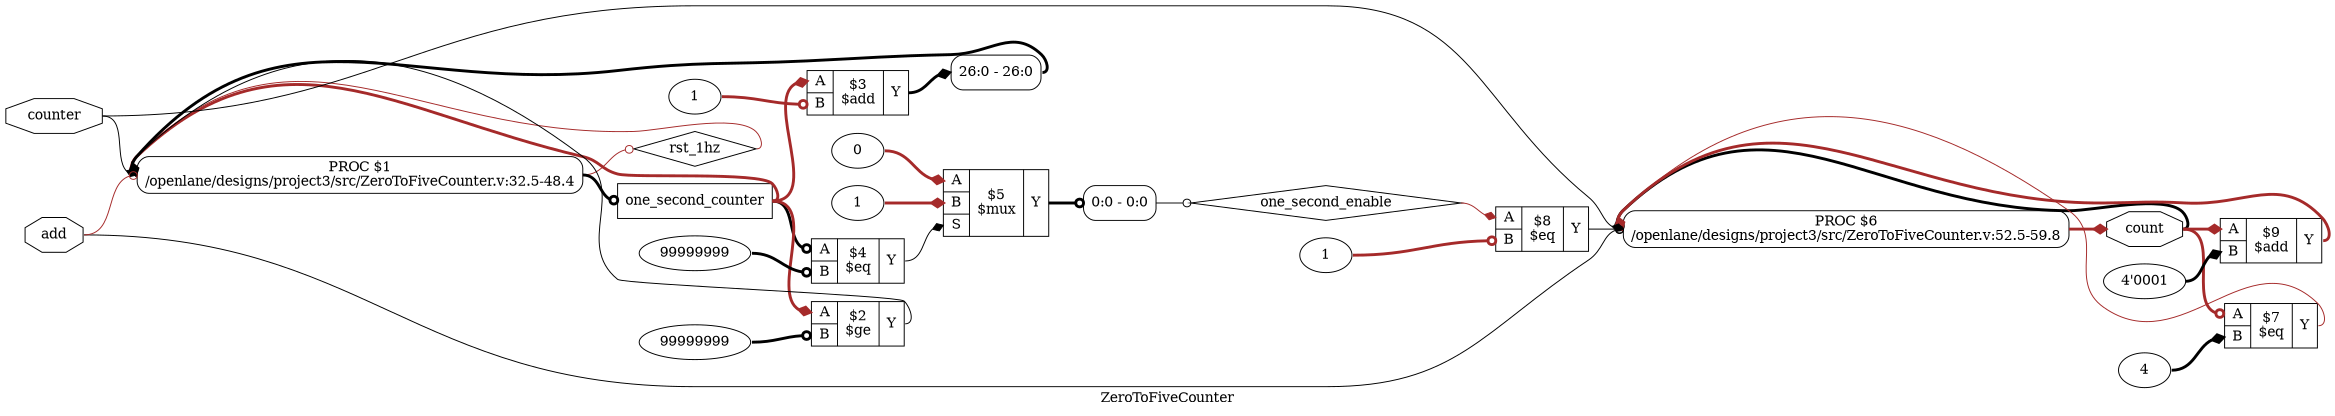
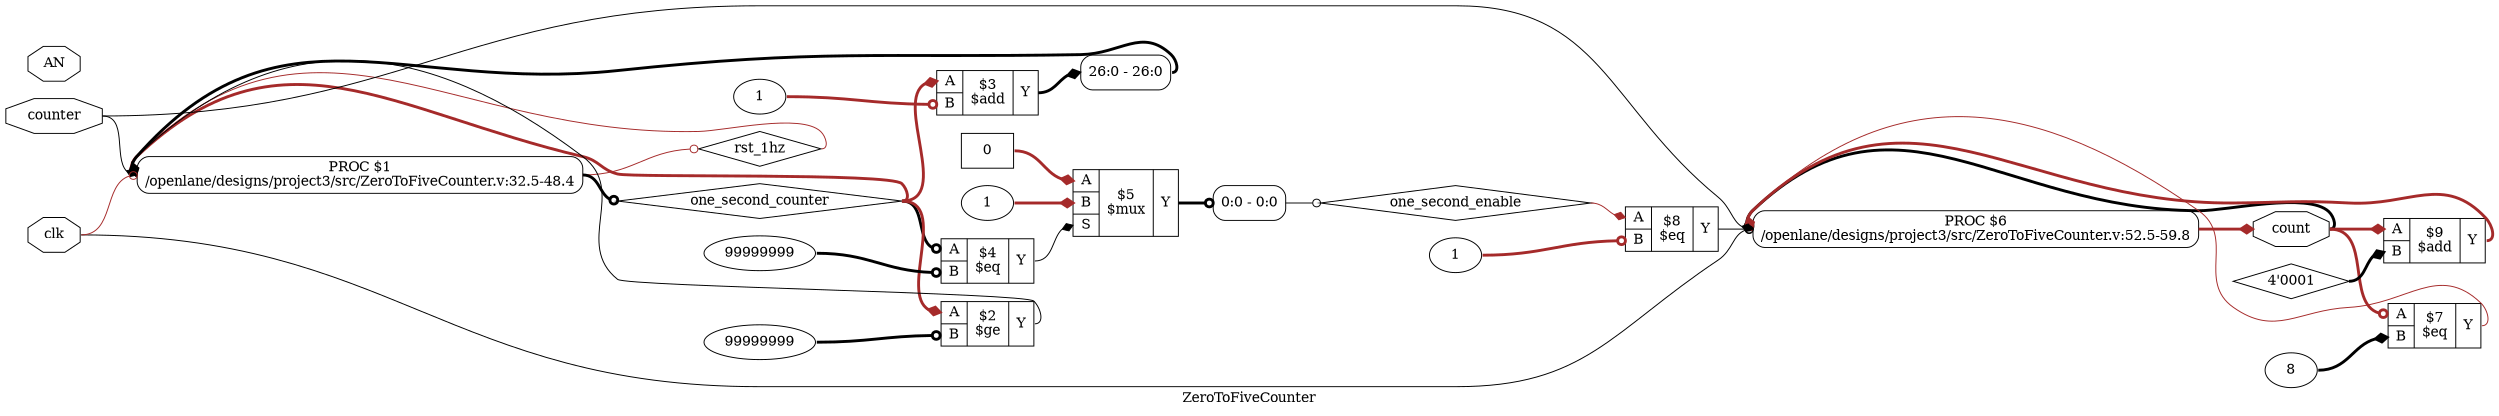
  digraph {
    label=ZeroToFiveCounter
    rankdir=LR
    remincross=true
    node [shape=record]
    edge [arrowhead=diamond color=black fontcolor=black headport=w tailport=e style="setlinewidth(3)"]
    n1 [color=black fontcolor=black label=one_second_enable shape=diamond]
    n2 [label="{{<p18> A|<p19> B}|$8\n$eq|{<p20> Y}}"]
    n3 [label="PROC $6\n/openlane/designs/project3/src/ZeroToFiveCounter.v:52.5-59.8" shape=box style=rounded]
    n4 [color=black fontcolor=black label=rst_1hz shape=diamond]
    n5 [label="PROC $1\n/openlane/designs/project3/src/ZeroToFiveCounter.v:32.5-48.4" shape=box style=rounded]
-   n6 [color=black fontcolor=black label=one_second_counter shape=box]
+   n6 [color=black fontcolor=black label=one_second_counter shape=diamond]
    n7 [label="{{<p18> A|<p19> B}|$4\n$eq|{<p20> Y}}"]
    n8 [label="{{<p18> A|<p19> B}|$3\n$add|{<p20> Y}}"]
    n9 [label="{{<p18> A|<p19> B}|$2\n$ge|{<p20> Y}}"]
    n10 [label="{{<p18> A|<p19> B|<p24> S}|$5\n$mux|{<p20> Y}}"]
    n11 [color=black fontcolor=black label="<s0> 26:0 - 26:0 " style=rounded]
+   n12 [color=black fontcolor=black label=AN shape=octagon]
    n13 [color=black fontcolor=black label=count shape=octagon]
    n14 [label="{{<p18> A|<p19> B}|$9\n$add|{<p20> Y}}"]
    n15 [label="{{<p18> A|<p19> B}|$7\n$eq|{<p20> Y}}"]
    n16 [color=black fontcolor=black label=counter shape=octagon]
-   n17 [color=black fontcolor=black label=add shape=octagon]
-   n18 [label="4'0001" shape=""]
+   n17 [color=black fontcolor=black label=clk shape=octagon]
+   n18 [label="4'0001" shape=diamond]
    n19 [label=1 shape=""]
-   n20 [label=4 shape=""]
+   n20 [label=8 shape=""]
    n21 [label=1 shape=""]
    n22 [color=black fontcolor=black label="<s0> 0:0 - 0:0 " style=rounded]
-   n23 [label=0 shape=""]
+   n23 [label=0 shape=box]
    n24 [label=99999999 shape=""]
    n25 [label=1 shape=""]
    n26 [label=99999999 shape=""]
    n1 -> n2 [color=brown headport="p18:w" style=""]
    n2 -> n3 [arrowhead=odot tailport="p20:e" style=""]
    n3 -> n13 [color=brown]
    n4 -> n5 [color=brown style=""]
    n5 -> n4 [arrowhead=odot color=brown style=""]
    n5 -> n6 [arrowhead=odot]
    n6 -> n5 [color=brown]
    n6 -> n7 [arrowhead=odot headport="p18:w"]
    n6 -> n8 [color=brown headport="p18:w"]
    n6 -> n9 [color=brown headport="p18:w"]
    n7 -> n10 [headport="p24:w" tailport="p20:e" style=""]
    n8 -> n11 [headport="s0:w" tailport="p20:e"]
    n9 -> n5 [tailport="p20:e" style=""]
    n10 -> n22 [arrowhead=odot headport="s0:w" tailport="p20:e"]
    n11 -> n5
    n13 -> n3 [arrowhead=odot]
    n13 -> n14 [color=brown headport="p18:w"]
    n13 -> n15 [arrowhead=odot color=brown headport="p18:w"]
    n14 -> n3 [color=brown tailport="p20:e"]
    n15 -> n3 [arrowhead=odot color=brown tailport="p20:e" style=""]
    n16 -> n3 [style=""]
    n16 -> n5 [style=""]
    n17 -> n3 [arrowhead=odot style=""]
    n17 -> n5 [arrowhead=odot color=brown style=""]
    n18 -> n14 [headport="p19:w"]
    n19 -> n2 [arrowhead=odot color=brown headport="p19:w"]
    n20 -> n15 [headport="p19:w"]
    n21 -> n10 [color=brown headport="p19:w"]
    n22 -> n1 [arrowhead=odot style=""]
    n23 -> n10 [color=brown headport="p18:w"]
    n24 -> n7 [arrowhead=odot headport="p19:w"]
    n25 -> n8 [arrowhead=odot color=brown headport="p19:w"]
    n26 -> n9 [arrowhead=odot headport="p19:w"]
  }
